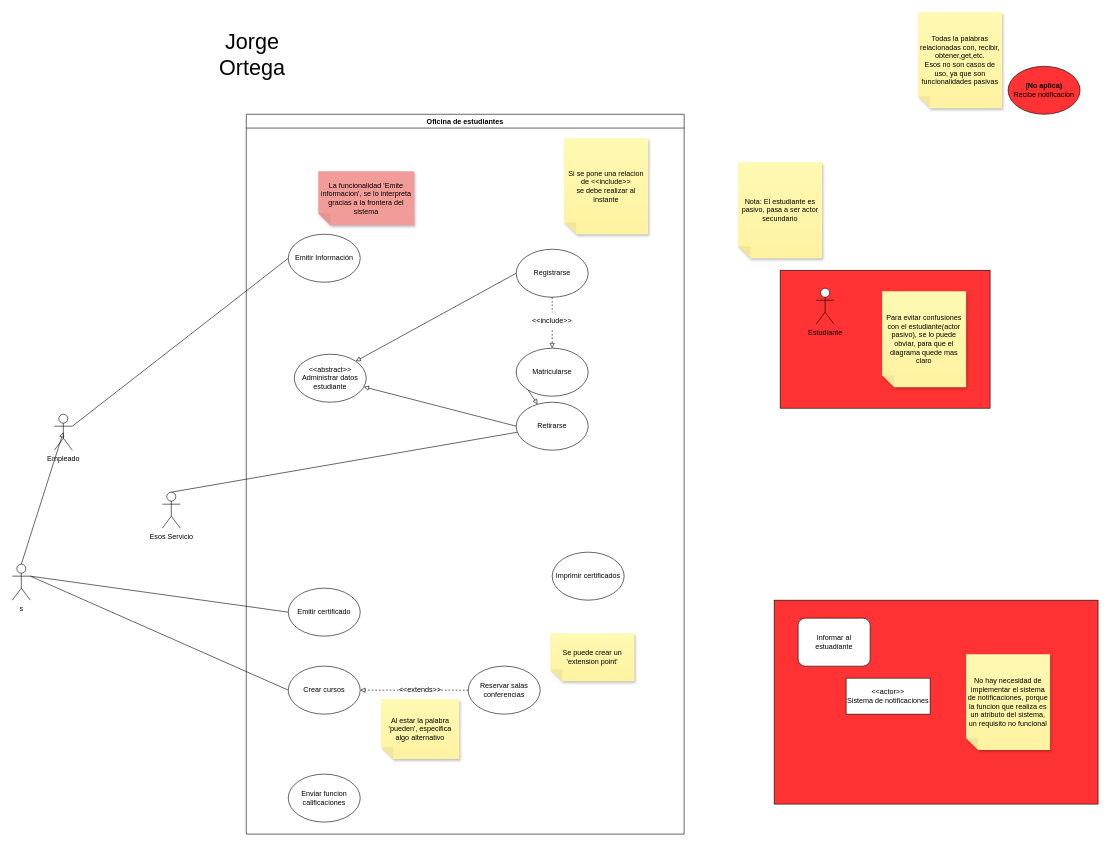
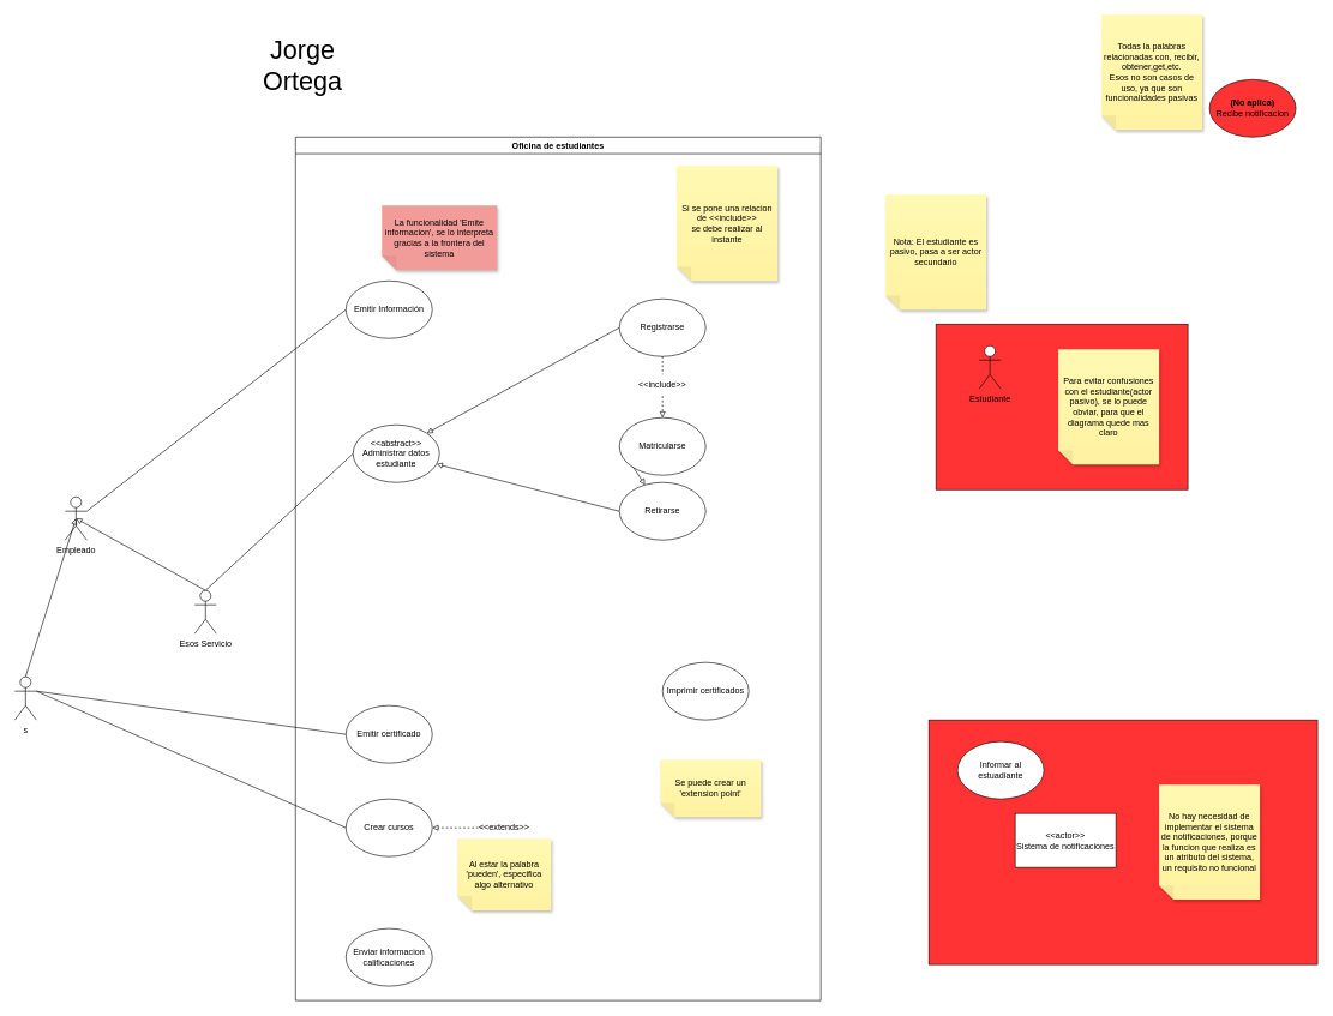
  <mxCell id="0" />
  <mxCell id="1" parent="0" />
- <mxCell id="2" style="edgeStyle=none;rounded=0;orthogonalLoop=1;jettySize=auto;html=1;exitX=0.5;exitY=0;exitDx=0;exitDy=0;exitPerimeter=0;endArrow=none;endFill=0;" edge="1" parent="1" source="10" target="17"><mxGeometry relative="1" as="geometry" /></mxCell>
+ <mxCell id="2" style="edgeStyle=none;rounded=0;orthogonalLoop=1;jettySize=auto;html=1;exitX=0.5;exitY=0;exitDx=0;exitDy=0;exitPerimeter=0;entryX=0;entryY=0.5;entryDx=0;entryDy=0;endArrow=none;endFill=0;" edge="1" parent="1" source="10" target="14"><mxGeometry relative="1" as="geometry" /></mxCell>
  <mxCell id="3" style="edgeStyle=none;rounded=0;orthogonalLoop=1;jettySize=auto;html=1;exitX=1;exitY=0.333;exitDx=0;exitDy=0;exitPerimeter=0;entryX=0;entryY=0.5;entryDx=0;entryDy=0;startArrow=none;startFill=0;endArrow=none;endFill=0;" edge="1" parent="1" source="4" target="38"><mxGeometry relative="1" as="geometry" /></mxCell>
  <mxCell id="4" value="Empleado" style="shape=umlActor;verticalLabelPosition=bottom;verticalAlign=top;html=1;outlineConnect=0;" vertex="1" parent="1"><mxGeometry x="90" y="690" width="30" height="60" as="geometry" /></mxCell>
  <mxCell id="5" style="edgeStyle=none;rounded=0;orthogonalLoop=1;jettySize=auto;html=1;exitX=0.5;exitY=0;exitDx=0;exitDy=0;exitPerimeter=0;entryX=0.5;entryY=0.5;entryDx=0;entryDy=0;entryPerimeter=0;startArrow=none;startFill=0;endArrow=block;endFill=0;" edge="1" parent="1" source="8" target="4"><mxGeometry relative="1" as="geometry" /></mxCell>
  <mxCell id="6" style="edgeStyle=none;rounded=0;orthogonalLoop=1;jettySize=auto;html=1;exitX=1;exitY=0.333;exitDx=0;exitDy=0;exitPerimeter=0;entryX=0;entryY=0.5;entryDx=0;entryDy=0;startArrow=none;startFill=0;endArrow=none;endFill=0;" edge="1" parent="1" source="8" target="22"><mxGeometry relative="1" as="geometry" /></mxCell>
  <mxCell id="7" style="edgeStyle=none;rounded=0;orthogonalLoop=1;jettySize=auto;html=1;exitX=1;exitY=0.333;exitDx=0;exitDy=0;exitPerimeter=0;entryX=0;entryY=0.5;entryDx=0;entryDy=0;startArrow=none;startFill=0;endArrow=none;endFill=0;" edge="1" parent="1" source="8" target="23"><mxGeometry relative="1" as="geometry" /></mxCell>
  <mxCell id="8" value="s" style="shape=umlActor;verticalLabelPosition=bottom;verticalAlign=top;html=1;outlineConnect=0;" vertex="1" parent="1"><mxGeometry x="20" y="940" width="30" height="60" as="geometry" /></mxCell>
+ <mxCell id="9" style="edgeStyle=none;rounded=0;orthogonalLoop=1;jettySize=auto;html=1;exitX=0.5;exitY=0;exitDx=0;exitDy=0;exitPerimeter=0;entryX=0.5;entryY=0.5;entryDx=0;entryDy=0;entryPerimeter=0;startArrow=none;startFill=0;endArrow=block;endFill=0;" edge="1" parent="1" source="10" target="4"><mxGeometry relative="1" as="geometry" /></mxCell>
  <mxCell id="10" value="Esos Servicio&lt;br&gt;" style="shape=umlActor;verticalLabelPosition=bottom;verticalAlign=top;html=1;outlineConnect=0;" vertex="1" parent="1"><mxGeometry x="270" y="820" width="30" height="60" as="geometry" /></mxCell>
  <mxCell id="11" style="edgeStyle=none;rounded=0;orthogonalLoop=1;jettySize=auto;html=1;exitX=0;exitY=0.5;exitDx=0;exitDy=0;entryX=1;entryY=0;entryDx=0;entryDy=0;endArrow=block;endFill=0;startArrow=none;startFill=0;" edge="1" parent="1" source="13" target="14"><mxGeometry relative="1" as="geometry" /></mxCell>
  <mxCell id="12" style="edgeStyle=none;rounded=0;orthogonalLoop=1;jettySize=auto;html=1;exitX=0.5;exitY=1;exitDx=0;exitDy=0;entryX=0.5;entryY=0;entryDx=0;entryDy=0;startArrow=none;startFill=0;endArrow=block;endFill=0;dashed=1;" edge="1" parent="1" source="33" target="19"><mxGeometry relative="1" as="geometry" /></mxCell>
  <mxCell id="13" value="Registrarse" style="ellipse;whiteSpace=wrap;html=1;" vertex="1" parent="1"><mxGeometry x="860" y="415" width="120" height="80" as="geometry" /></mxCell>
  <mxCell id="14" value="&amp;lt;&amp;lt;abstract&amp;gt;&amp;gt;&lt;br&gt;Administrar datos estudiante" style="ellipse;whiteSpace=wrap;html=1;" vertex="1" parent="1"><mxGeometry x="490" y="590" width="120" height="80" as="geometry" /></mxCell>
  <mxCell id="15" value="&lt;b&gt;(No aplica)&lt;/b&gt;&lt;br&gt;Recibe notificacion" style="ellipse;whiteSpace=wrap;html=1;fillColor=#FF3333;" vertex="1" parent="1"><mxGeometry x="1680" y="110" width="120" height="80" as="geometry" /></mxCell>
  <mxCell id="16" style="edgeStyle=none;rounded=0;orthogonalLoop=1;jettySize=auto;html=1;exitX=0;exitY=0.5;exitDx=0;exitDy=0;endArrow=block;endFill=0;" edge="1" parent="1" source="17" target="14"><mxGeometry relative="1" as="geometry" /></mxCell>
  <mxCell id="17" value="Retirarse" style="ellipse;whiteSpace=wrap;html=1;" vertex="1" parent="1"><mxGeometry x="860" y="670" width="120" height="80" as="geometry" /></mxCell>
  <mxCell id="18" style="edgeStyle=none;rounded=0;orthogonalLoop=1;jettySize=auto;html=1;exitX=0;exitY=0.5;exitDx=0;exitDy=0;endArrow=block;endFill=0;" edge="1" parent="1" source="19" target="17"><mxGeometry relative="1" as="geometry" /></mxCell>
  <mxCell id="19" value="Matricularse" style="ellipse;whiteSpace=wrap;html=1;" vertex="1" parent="1"><mxGeometry x="860" y="580" width="120" height="80" as="geometry" /></mxCell>
  <mxCell id="20" style="edgeStyle=none;rounded=0;orthogonalLoop=1;jettySize=auto;html=1;exitX=0;exitY=0.5;exitDx=0;exitDy=0;entryX=1;entryY=0.5;entryDx=0;entryDy=0;startArrow=none;startFill=0;endArrow=block;endFill=0;dashed=1;" edge="1" parent="1" source="39" target="22"><mxGeometry relative="1" as="geometry" /></mxCell>
- <mxCell id="21" value="Reservar salas conferencias" style="ellipse;whiteSpace=wrap;html=1;" vertex="1" parent="1"><mxGeometry x="780" y="1110" width="120" height="80" as="geometry" /></mxCell>
  <mxCell id="22" value="Crear cursos" style="ellipse;whiteSpace=wrap;html=1;" vertex="1" parent="1"><mxGeometry x="480" y="1110" width="120" height="80" as="geometry" /></mxCell>
  <mxCell id="23" value="Emitir certificado" style="ellipse;whiteSpace=wrap;html=1;" vertex="1" parent="1"><mxGeometry x="480" y="980" width="120" height="80" as="geometry" /></mxCell>
- <mxCell id="24" value="Enviar funcion calificaciones" style="ellipse;whiteSpace=wrap;html=1;" vertex="1" parent="1"><mxGeometry x="480" y="1290" width="120" height="80" as="geometry" /></mxCell>
+ <mxCell id="24" value="Enviar informacion calificaciones" style="ellipse;whiteSpace=wrap;html=1;" vertex="1" parent="1"><mxGeometry x="480" y="1290" width="120" height="80" as="geometry" /></mxCell>
  <mxCell id="25" value="Imprimir certificados" style="ellipse;whiteSpace=wrap;html=1;" vertex="1" parent="1"><mxGeometry x="920" y="920" width="120" height="80" as="geometry" /></mxCell>
  <mxCell id="26" value="Nota: El estudiante es pasivo, pasa a ser actor secundario" style="shape=note;whiteSpace=wrap;html=1;backgroundOutline=1;fontColor=#000000;darkOpacity=0.05;fillColor=#FFF9B2;strokeColor=none;fillStyle=solid;direction=west;gradientDirection=north;gradientColor=#FFF2A1;shadow=1;size=20;pointerEvents=1;" vertex="1" parent="1"><mxGeometry x="1230" y="270" width="140" height="160" as="geometry" /></mxCell>
  <mxCell id="27" value="Todas la palabras relacionadas con, recibir, obtener,get,etc.&lt;br&gt;Esos no son casos de uso, ya que son funcionalidades pasivas" style="shape=note;whiteSpace=wrap;html=1;backgroundOutline=1;fontColor=#000000;darkOpacity=0.05;fillColor=#FFF9B2;strokeColor=none;fillStyle=solid;direction=west;gradientDirection=north;gradientColor=#FFF2A1;shadow=1;size=20;pointerEvents=1;" vertex="1" parent="1"><mxGeometry x="1530" y="20" width="140" height="160" as="geometry" /></mxCell>
  <mxCell id="28" value="" style="rounded=0;whiteSpace=wrap;html=1;fillColor=#FF3333;" vertex="1" parent="1"><mxGeometry x="1290" y="1000" width="540" height="340" as="geometry" /></mxCell>
- <mxCell id="29" value="Informar al estuadiante" style="whiteSpace=wrap;html=1;rounded=1;" vertex="1" parent="1"><mxGeometry x="1330" y="1030" width="120" height="80" as="geometry" /></mxCell>
- <mxCell id="30" value="&amp;lt;&amp;lt;actor&amp;gt;&amp;gt;&lt;br&gt;Sistema de notificaciones" style="rounded=0;whiteSpace=wrap;html=1;" vertex="1" parent="1"><mxGeometry x="1410" y="1130" width="140" height="60" as="geometry" /></mxCell>
+ <mxCell id="29" value="Informar al estuadiante" style="ellipse;whiteSpace=wrap;html=1;" vertex="1" parent="1"><mxGeometry x="1330" y="1030" width="120" height="80" as="geometry" /></mxCell>
+ <mxCell id="30" value="&amp;lt;&amp;lt;actor&amp;gt;&amp;gt;&lt;br&gt;Sistema de notificaciones" style="rounded=0;whiteSpace=wrap;html=1;" vertex="1" parent="1"><mxGeometry x="1410" y="1130" width="140" height="75" as="geometry" /></mxCell>
  <mxCell id="31" value="No hay necesidad de implementar el sistema de notificaciones, porque la funcion que realiza es un atributo del sistema, un requisito no funcional" style="shape=note;whiteSpace=wrap;html=1;backgroundOutline=1;fontColor=#000000;darkOpacity=0.05;fillColor=#FFF9B2;strokeColor=none;fillStyle=solid;direction=west;gradientDirection=north;gradientColor=#FFF2A1;shadow=1;size=20;pointerEvents=1;" vertex="1" parent="1"><mxGeometry x="1610" y="1090" width="140" height="160" as="geometry" /></mxCell>
  <mxCell id="32" value="Si se pone una relacion de &amp;lt;&amp;lt;include&amp;gt;&amp;gt;&lt;br&gt;se debe realizar al instante" style="shape=note;whiteSpace=wrap;html=1;backgroundOutline=1;fontColor=#000000;darkOpacity=0.05;fillColor=#FFF9B2;strokeColor=none;fillStyle=solid;direction=west;gradientDirection=north;gradientColor=#FFF2A1;shadow=1;size=20;pointerEvents=1;" vertex="1" parent="1"><mxGeometry x="940" y="230" width="140" height="160" as="geometry" /></mxCell>
  <mxCell id="33" value="&amp;lt;&amp;lt;include&amp;gt;&amp;gt;" style="text;html=1;strokeColor=none;fillColor=none;align=center;verticalAlign=middle;whiteSpace=wrap;rounded=0;" vertex="1" parent="1"><mxGeometry x="890" y="520" width="60" height="30" as="geometry" /></mxCell>
  <mxCell id="34" value="" style="edgeStyle=none;rounded=0;orthogonalLoop=1;jettySize=auto;html=1;exitX=0.5;exitY=1;exitDx=0;exitDy=0;entryX=0.5;entryY=0;entryDx=0;entryDy=0;startArrow=none;startFill=0;endArrow=none;endFill=0;dashed=1;" edge="1" parent="1" source="13" target="33"><mxGeometry relative="1" as="geometry"><mxPoint x="920" y="470" as="sourcePoint" /><mxPoint x="920" y="540" as="targetPoint" /></mxGeometry></mxCell>
  <mxCell id="35" value="" style="whiteSpace=wrap;html=1;fillColor=#FF3333;" vertex="1" parent="1"><mxGeometry x="1300" y="450" width="350" height="230" as="geometry" /></mxCell>
  <mxCell id="36" value="Estudiante&lt;br&gt;" style="shape=umlActor;verticalLabelPosition=bottom;verticalAlign=top;html=1;outlineConnect=0;" vertex="1" parent="1"><mxGeometry x="1360" y="480" width="30" height="60" as="geometry" /></mxCell>
  <mxCell id="37" value="Para evitar confusiones con el estudiante(actor pasivo), se lo puede obviar, para que el diagrama quede mas claro" style="shape=note;whiteSpace=wrap;html=1;backgroundOutline=1;fontColor=#000000;darkOpacity=0.05;fillColor=#FFF9B2;strokeColor=none;fillStyle=solid;direction=west;gradientDirection=north;gradientColor=#FFF2A1;shadow=1;size=20;pointerEvents=1;" vertex="1" parent="1"><mxGeometry x="1470" y="485" width="140" height="160" as="geometry" /></mxCell>
  <mxCell id="38" value="Emitir Información" style="ellipse;whiteSpace=wrap;html=1;" vertex="1" parent="1"><mxGeometry x="480" y="390" width="120" height="80" as="geometry" /></mxCell>
  <mxCell id="39" value="&amp;lt;&amp;lt;extends&amp;gt;&amp;gt;" style="text;html=1;strokeColor=none;fillColor=none;align=center;verticalAlign=middle;whiteSpace=wrap;rounded=0;" vertex="1" parent="1"><mxGeometry x="670" y="1135" width="60" height="30" as="geometry" /></mxCell>
- <mxCell id="40" value="" style="edgeStyle=none;rounded=0;orthogonalLoop=1;jettySize=auto;html=1;exitX=0;exitY=0.5;exitDx=0;exitDy=0;entryX=1;entryY=0.5;entryDx=0;entryDy=0;startArrow=none;startFill=0;endArrow=none;endFill=0;dashed=1;" edge="1" parent="1" source="21" target="39"><mxGeometry relative="1" as="geometry"><mxPoint x="780" y="1110" as="sourcePoint" /><mxPoint x="600" y="1110" as="targetPoint" /></mxGeometry></mxCell>
  <mxCell id="41" value="Al estar la palabra 'pueden', especifica algo alternativo" style="shape=note;whiteSpace=wrap;html=1;backgroundOutline=1;fontColor=#000000;darkOpacity=0.05;fillColor=#FFF9B2;strokeColor=none;fillStyle=solid;direction=west;gradientDirection=north;gradientColor=#FFF2A1;shadow=1;size=20;pointerEvents=1;" vertex="1" parent="1"><mxGeometry x="635" y="1165" width="130" height="100" as="geometry" /></mxCell>
  <mxCell id="42" value="Se puede crear un 'extension point'" style="shape=note;whiteSpace=wrap;html=1;backgroundOutline=1;fontColor=#000000;darkOpacity=0.05;fillColor=#FFF9B2;strokeColor=none;fillStyle=solid;direction=west;gradientDirection=north;gradientColor=#FFF2A1;shadow=1;size=20;pointerEvents=1;" vertex="1" parent="1"><mxGeometry x="917" y="1055" width="140" height="80" as="geometry" /></mxCell>
  <mxCell id="43" value="La funcionalidad 'Emite informacion', se lo interpreta gracias a la frontera del sistema" style="shape=note;whiteSpace=wrap;html=1;backgroundOutline=1;fontColor=#000000;darkOpacity=0.05;fillColor=#F19C99;strokeColor=none;fillStyle=solid;direction=west;gradientDirection=north;gradientColor=none;shadow=1;size=20;pointerEvents=1;" vertex="1" parent="1"><mxGeometry x="530" y="285" width="160" height="90" as="geometry" /></mxCell>
  <mxCell id="44" value="Oficina de estudiantes" style="swimlane;fillColor=none;gradientColor=none;" vertex="1" parent="1"><mxGeometry x="410" y="190" width="730" height="1200" as="geometry" /></mxCell>
  <mxCell id="45" value="&lt;font style=&quot;font-size: 36px;&quot;&gt;Jorge Ortega&lt;/font&gt;" style="text;html=1;strokeColor=none;fillColor=none;align=center;verticalAlign=middle;whiteSpace=wrap;rounded=0;" vertex="1" parent="1"><mxGeometry x="330" y="50" width="180" height="80" as="geometry" /></mxCell>
